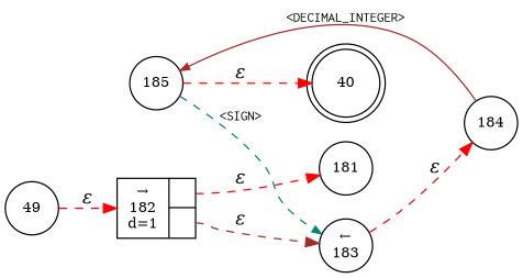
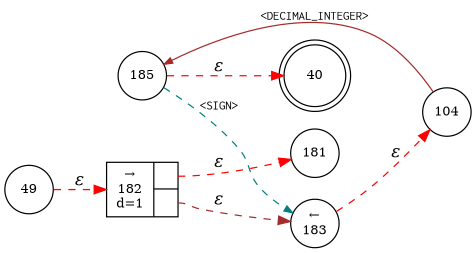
  digraph {
    rankdir=LR
    node [fixedsize=true fontsize=11 shape=circle peripheries=1]
    edge [color=red fontname="Times-Italic" style=dashed]
    n1 [label=40 shape=doublecircle width=.6 peripheries=""]
    n2 [label=181 width=.55]
    n3 [label="&larr;\n183" width=.55]
-   n4 [label=184 width=.55]
+   n4 [label=104 width=.55]
    n5 [fixedsize=false label="{&rarr;\n182\nd=1|{<p0>|<p1>}}" shape=record]
    n6 [label=49 width=.55]
    n7 [label=185 width=.55]
    n3 -> n4 [label="&epsilon;"]
    n4 -> n7 [arrowhead=normal arrowsize=.7 color=brown fontname=Courier fontsize=11 label="<DECIMAL_INTEGER>" style=solid]
    n5 -> n2 [label="&epsilon;" tailport=p0]
    n5 -> n3 [color=brown label="&epsilon;" tailport=p1]
    n6 -> n5 [label="&epsilon;"]
    n7 -> n1 [label="&epsilon;"]
    n7 -> n3 [arrowhead=normal arrowsize=.7 color=teal fontname=Courier fontsize=11 label="<SIGN>"]
  }
